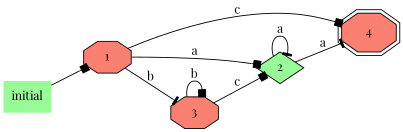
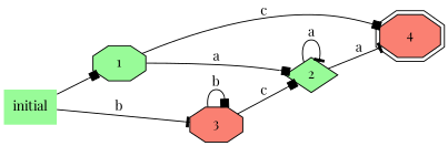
  digraph {
    fontname="Playfair Display"
    rankdir=LR
    node [fillcolor=salmon fontname="Playfair Display" shape=octagon style=filled]
    edge [arrowhead=box fontname="Playfair Display"]
    initial [fillcolor=palegreen shape=none]
-   1
+   1 [fillcolor=palegreen]
    2 [fillcolor=palegreen shape=diamond]
    3
    4 [peripheries=2]
    initial -> 1
    1 -> 2 [label=a]
-   1 -> 3 [arrowhead=tee label=b]
+   initial -> 3 [arrowhead=tee label=b]
    1 -> 4 [label=c]
    2 -> 2 [arrowhead=tee label=a]
    2 -> 4 [arrowhead=tee label=a]
    3 -> 2 [label=c]
    3 -> 3 [label=b]
  }
